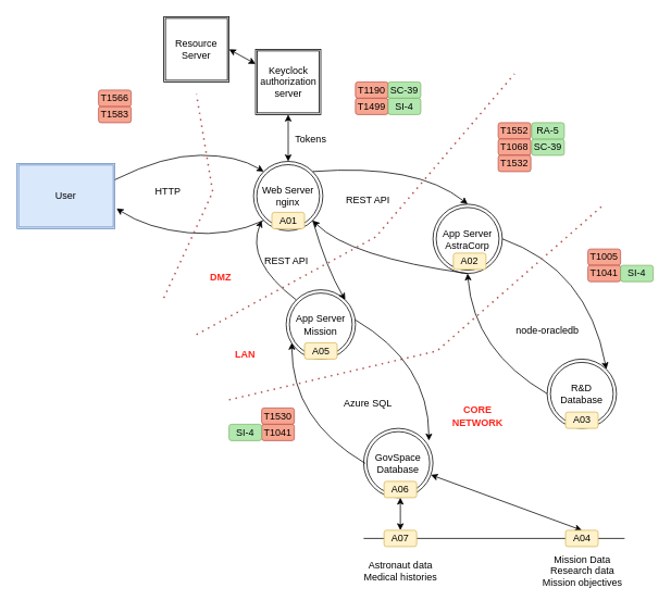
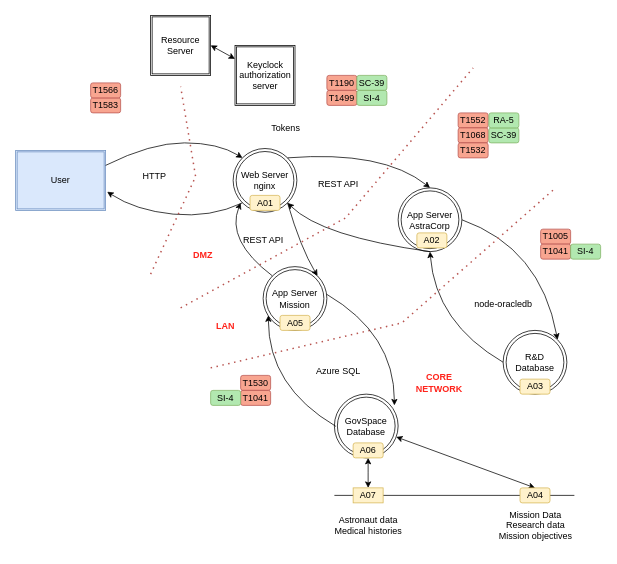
  <mxCell id="0" />
  <mxCell id="1" parent="0" />
  <mxCell id="2" value="&lt;div&gt;Web Server&lt;/div&gt;&lt;div&gt;nginx&lt;br&gt;&lt;/div&gt;" style="ellipse;shape=doubleEllipse;whiteSpace=wrap;html=1;aspect=fixed;" parent="1" vertex="1"><mxGeometry x="310" y="197.5" width="85" height="85" as="geometry" /></mxCell>
  <mxCell id="3" value="User" style="shape=ext;double=1;rounded=0;whiteSpace=wrap;html=1;fillColor=#dae8fc;strokeColor=#6c8ebf;" parent="1" vertex="1"><mxGeometry x="20" y="200" width="120" height="80" as="geometry" /></mxCell>
  <mxCell id="4" value="Keyclock authorization server" style="shape=ext;double=1;whiteSpace=wrap;html=1;aspect=fixed;" parent="1" vertex="1"><mxGeometry x="312.5" y="60" width="80" height="80" as="geometry" /></mxCell>
- <mxCell id="5" value="" style="endArrow=classic;startArrow=classic;html=1;rounded=0;entryX=0.5;entryY=1;entryDx=0;entryDy=0;exitX=0.5;exitY=0;exitDx=0;exitDy=0;" parent="1" source="2" target="4" edge="1"><mxGeometry width="50" height="50" relative="1" as="geometry"><mxPoint x="320" y="340" as="sourcePoint" /><mxPoint x="370" y="290" as="targetPoint" /></mxGeometry></mxCell>
  <mxCell id="6" value="Tokens" style="text;html=1;align=center;verticalAlign=middle;resizable=0;points=[];autosize=1;strokeColor=none;fillColor=none;" parent="1" vertex="1"><mxGeometry x="350" y="156" width="60" height="30" as="geometry" /></mxCell>
  <mxCell id="7" value="Resource Server" style="shape=ext;double=1;whiteSpace=wrap;html=1;aspect=fixed;" parent="1" vertex="1"><mxGeometry x="200" y="20" width="80" height="80" as="geometry" /></mxCell>
  <mxCell id="8" value="" style="endArrow=classic;startArrow=classic;html=1;rounded=0;entryX=1;entryY=0.5;entryDx=0;entryDy=0;" parent="1" source="4" target="7" edge="1"><mxGeometry width="50" height="50" relative="1" as="geometry"><mxPoint x="363" y="208" as="sourcePoint" /><mxPoint x="363" y="150" as="targetPoint" /></mxGeometry></mxCell>
  <mxCell id="9" value="" style="curved=1;endArrow=classic;html=1;rounded=0;entryX=0;entryY=0;entryDx=0;entryDy=0;exitX=1;exitY=0.25;exitDx=0;exitDy=0;" parent="1" source="3" target="2" edge="1"><mxGeometry width="50" height="50" relative="1" as="geometry"><mxPoint x="200" y="290" as="sourcePoint" /><mxPoint x="370" y="290" as="targetPoint" /><Array as="points"><mxPoint x="200" y="190" /><mxPoint x="290" y="190" /></Array></mxGeometry></mxCell>
  <mxCell id="10" value="" style="curved=1;endArrow=classic;html=1;rounded=0;entryX=1.017;entryY=0.69;entryDx=0;entryDy=0;exitX=0;exitY=1;exitDx=0;exitDy=0;entryPerimeter=0;" parent="1" source="2" target="3" edge="1"><mxGeometry width="50" height="50" relative="1" as="geometry"><mxPoint x="310" y="290" as="sourcePoint" /><mxPoint x="128" y="280" as="targetPoint" /><Array as="points"><mxPoint x="280" y="290" /><mxPoint x="180" y="280" /></Array></mxGeometry></mxCell>
  <mxCell id="11" value="HTTP" style="text;html=1;align=center;verticalAlign=middle;resizable=0;points=[];autosize=1;strokeColor=none;fillColor=none;" parent="1" vertex="1"><mxGeometry x="180" y="220" width="50" height="30" as="geometry" /></mxCell>
  <mxCell id="12" value="&lt;div&gt;App Server&lt;/div&gt;&lt;div&gt;AstraCorp&lt;/div&gt;" style="ellipse;shape=doubleEllipse;whiteSpace=wrap;html=1;aspect=fixed;" parent="1" vertex="1"><mxGeometry x="530" y="250" width="85" height="85" as="geometry" /></mxCell>
  <mxCell id="13" value="" style="curved=1;endArrow=classic;html=1;rounded=0;entryX=0.5;entryY=0;entryDx=0;entryDy=0;exitX=1;exitY=0;exitDx=0;exitDy=0;" parent="1" source="2" target="12" edge="1"><mxGeometry width="50" height="50" relative="1" as="geometry"><mxPoint x="390" y="225" as="sourcePoint" /><mxPoint x="572" y="215" as="targetPoint" /><Array as="points"><mxPoint x="510" y="200" /></Array></mxGeometry></mxCell>
  <mxCell id="14" value="" style="curved=1;endArrow=classic;html=1;rounded=0;entryX=1;entryY=1;entryDx=0;entryDy=0;exitX=0.5;exitY=1;exitDx=0;exitDy=0;" parent="1" source="12" target="2" edge="1"><mxGeometry width="50" height="50" relative="1" as="geometry"><mxPoint x="555" y="305" as="sourcePoint" /><mxPoint x="365" y="290" as="targetPoint" /><Array as="points"><mxPoint x="428" y="315" /></Array></mxGeometry></mxCell>
  <mxCell id="15" value="R&amp;amp;D Database" style="ellipse;shape=doubleEllipse;whiteSpace=wrap;html=1;aspect=fixed;" parent="1" vertex="1"><mxGeometry x="670" y="440" width="85" height="85" as="geometry" /></mxCell>
  <mxCell id="16" value="Mission Data&lt;br&gt;Research data&lt;br&gt;Mission objectives" style="text;html=1;align=center;verticalAlign=middle;resizable=0;points=[];autosize=1;strokeColor=none;fillColor=none;" parent="1" vertex="1"><mxGeometry x="652.5" y="670" width="120" height="60" as="geometry" /></mxCell>
  <mxCell id="17" value="Astronaut data&lt;br&gt;Medical histories" style="text;html=1;align=center;verticalAlign=middle;resizable=0;points=[];autosize=1;strokeColor=none;fillColor=none;" parent="1" vertex="1"><mxGeometry x="435" y="680" width="110" height="40" as="geometry" /></mxCell>
  <mxCell id="18" value="&lt;div&gt;GovSpace&lt;/div&gt;&lt;div&gt;Database&lt;br&gt;&lt;/div&gt;" style="ellipse;shape=doubleEllipse;whiteSpace=wrap;html=1;aspect=fixed;" parent="1" vertex="1"><mxGeometry x="445" y="525" width="85" height="85" as="geometry" /></mxCell>
  <mxCell id="19" value="" style="curved=1;endArrow=classic;html=1;rounded=0;entryX=0.5;entryY=1;entryDx=0;entryDy=0;exitX=0;exitY=0.5;exitDx=0;exitDy=0;" parent="1" source="15" target="12" edge="1"><mxGeometry width="50" height="50" relative="1" as="geometry"><mxPoint x="632.5" y="475" as="sourcePoint" /><mxPoint x="442.5" y="410" as="targetPoint" /><Array as="points"><mxPoint x="580" y="430" /></Array></mxGeometry></mxCell>
  <mxCell id="20" value="" style="curved=1;endArrow=classic;html=1;rounded=0;entryX=1;entryY=0;entryDx=0;entryDy=0;exitX=1;exitY=0.5;exitDx=0;exitDy=0;" parent="1" source="12" target="15" edge="1"><mxGeometry width="50" height="50" relative="1" as="geometry"><mxPoint x="650" y="310" as="sourcePoint" /><mxPoint x="710" y="468" as="targetPoint" /><Array as="points"><mxPoint x="720" y="330" /></Array></mxGeometry></mxCell>
  <mxCell id="21" value="&lt;div&gt;App Server&lt;/div&gt;&lt;div&gt;Mission&lt;br&gt;&lt;/div&gt;" style="ellipse;shape=doubleEllipse;whiteSpace=wrap;html=1;aspect=fixed;" parent="1" vertex="1"><mxGeometry x="350" y="355" width="85" height="85" as="geometry" /></mxCell>
  <mxCell id="22" value="" style="curved=1;endArrow=classic;html=1;rounded=0;entryX=1;entryY=0;entryDx=0;entryDy=0;exitX=1;exitY=1;exitDx=0;exitDy=0;" parent="1" source="2" target="21" edge="1"><mxGeometry width="50" height="50" relative="1" as="geometry"><mxPoint x="582.5" y="385" as="sourcePoint" /><mxPoint x="392.5" y="320" as="targetPoint" /><Array as="points"><mxPoint x="400" y="330" /></Array></mxGeometry></mxCell>
  <mxCell id="23" value="" style="curved=1;endArrow=classic;html=1;rounded=0;exitX=0;exitY=0;exitDx=0;exitDy=0;" parent="1" source="21" edge="1"><mxGeometry width="50" height="50" relative="1" as="geometry"><mxPoint x="329.5" y="382" as="sourcePoint" /><mxPoint x="320" y="270" as="targetPoint" /><Array as="points"><mxPoint x="300" y="320" /></Array></mxGeometry></mxCell>
  <mxCell id="24" value="REST API" style="text;html=1;align=center;verticalAlign=middle;resizable=0;points=[];autosize=1;strokeColor=none;fillColor=none;" parent="1" vertex="1"><mxGeometry x="410" y="230" width="80" height="30" as="geometry" /></mxCell>
  <mxCell id="25" value="REST API" style="text;html=1;align=center;verticalAlign=middle;resizable=0;points=[];autosize=1;strokeColor=none;fillColor=none;" parent="1" vertex="1"><mxGeometry x="310" y="305" width="80" height="30" as="geometry" /></mxCell>
  <mxCell id="26" value="" style="endArrow=none;dashed=1;html=1;dashPattern=1 3;strokeWidth=2;rounded=0;fillColor=#f8cecc;strokeColor=#b85450;" parent="1" edge="1"><mxGeometry width="50" height="50" relative="1" as="geometry"><mxPoint x="200" y="365" as="sourcePoint" /><mxPoint x="240" y="115" as="targetPoint" /><Array as="points"><mxPoint x="260" y="235" /></Array></mxGeometry></mxCell>
  <mxCell id="27" value="" style="endArrow=none;dashed=1;html=1;dashPattern=1 3;strokeWidth=2;rounded=0;fillColor=#f8cecc;strokeColor=#b85450;" parent="1" edge="1"><mxGeometry width="50" height="50" relative="1" as="geometry"><mxPoint x="240" y="410" as="sourcePoint" /><mxPoint x="630" y="90" as="targetPoint" /><Array as="points"><mxPoint x="460" y="290" /></Array></mxGeometry></mxCell>
  <mxCell id="28" value="" style="endArrow=none;dashed=1;html=1;dashPattern=1 3;strokeWidth=2;rounded=0;fillColor=#f8cecc;strokeColor=#b85450;" parent="1" edge="1"><mxGeometry width="50" height="50" relative="1" as="geometry"><mxPoint x="280" y="490" as="sourcePoint" /><mxPoint x="740" y="250" as="targetPoint" /><Array as="points"><mxPoint x="535" y="430" /></Array></mxGeometry></mxCell>
  <mxCell id="29" value="" style="curved=1;endArrow=classic;html=1;rounded=0;entryX=0.082;entryY=0.765;entryDx=0;entryDy=0;exitX=0;exitY=0.5;exitDx=0;exitDy=0;entryPerimeter=0;" edge="1" parent="1" target="21"><mxGeometry width="50" height="50" relative="1" as="geometry"><mxPoint x="447" y="568" as="sourcePoint" /><mxPoint x="350" y="420" as="targetPoint" /><Array as="points"><mxPoint x="357" y="515" /></Array></mxGeometry></mxCell>
  <mxCell id="30" value="" style="curved=1;endArrow=classic;html=1;rounded=0;entryX=0.082;entryY=0.765;entryDx=0;entryDy=0;exitX=0;exitY=0.5;exitDx=0;exitDy=0;entryPerimeter=0;" edge="1" parent="1"><mxGeometry width="50" height="50" relative="1" as="geometry"><mxPoint x="435" y="392" as="sourcePoint" /><mxPoint x="525" y="540" as="targetPoint" /><Array as="points"><mxPoint x="525" y="445" /></Array></mxGeometry></mxCell>
  <mxCell id="31" value="" style="endArrow=none;html=1;rounded=0;" edge="1" parent="1" source="45"><mxGeometry width="50" height="50" relative="1" as="geometry"><mxPoint x="765" y="660" as="sourcePoint" /><mxPoint x="445" y="660" as="targetPoint" /></mxGeometry></mxCell>
  <mxCell id="32" value="" style="endArrow=classic;startArrow=classic;html=1;rounded=0;exitX=0.5;exitY=0;exitDx=0;exitDy=0;" edge="1" parent="1" source="45" target="18"><mxGeometry width="50" height="50" relative="1" as="geometry"><mxPoint x="712" y="640" as="sourcePoint" /><mxPoint x="712" y="550" as="targetPoint" /></mxGeometry></mxCell>
  <mxCell id="33" value="" style="endArrow=classic;startArrow=classic;html=1;rounded=0;exitX=0.5;exitY=0;exitDx=0;exitDy=0;" edge="1" parent="1" source="46"><mxGeometry width="50" height="50" relative="1" as="geometry"><mxPoint x="490" y="640" as="sourcePoint" /><mxPoint x="490" y="610" as="targetPoint" /><Array as="points"><mxPoint x="490" y="630" /></Array></mxGeometry></mxCell>
  <mxCell id="34" value="&lt;font color=&quot;#ff241c&quot;&gt;&lt;b&gt;DMZ&lt;/b&gt;&lt;/font&gt;" style="text;html=1;strokeColor=none;fillColor=none;align=center;verticalAlign=middle;whiteSpace=wrap;rounded=0;" vertex="1" parent="1"><mxGeometry x="240" y="325" width="60" height="30" as="geometry" /></mxCell>
  <mxCell id="35" value="&lt;font color=&quot;#ff241c&quot;&gt;&lt;b&gt;LAN&lt;/b&gt;&lt;/font&gt;" style="text;html=1;strokeColor=none;fillColor=none;align=center;verticalAlign=middle;whiteSpace=wrap;rounded=0;" vertex="1" parent="1"><mxGeometry x="270" y="420" width="60" height="30" as="geometry" /></mxCell>
  <mxCell id="36" value="&lt;font color=&quot;#ff241c&quot;&gt;&lt;b&gt;CORE NETWORK&lt;br&gt;&lt;/b&gt;&lt;/font&gt;" style="text;html=1;strokeColor=none;fillColor=none;align=center;verticalAlign=middle;whiteSpace=wrap;rounded=0;" vertex="1" parent="1"><mxGeometry x="555" y="495" width="60" height="30" as="geometry" /></mxCell>
  <mxCell id="37" value="node-oracledb" style="text;html=1;align=center;verticalAlign=middle;resizable=0;points=[];autosize=1;strokeColor=none;fillColor=none;" vertex="1" parent="1"><mxGeometry x="620" y="390" width="100" height="30" as="geometry" /></mxCell>
  <mxCell id="38" value="Azure SQL" style="text;html=1;align=center;verticalAlign=middle;resizable=0;points=[];autosize=1;strokeColor=none;fillColor=none;" vertex="1" parent="1"><mxGeometry x="410" y="480" width="80" height="30" as="geometry" /></mxCell>
  <mxCell id="39" value="A01" style="rounded=1;whiteSpace=wrap;html=1;fillColor=#fff2cc;strokeColor=#d6b656;glass=0;fillOpacity=100;" vertex="1" parent="1"><mxGeometry x="332.5" y="260" width="40" height="20" as="geometry" /></mxCell>
  <mxCell id="40" value="A02" style="rounded=1;whiteSpace=wrap;html=1;fillColor=#fff2cc;strokeColor=#d6b656;glass=0;fillOpacity=100;" vertex="1" parent="1"><mxGeometry x="555" y="310" width="40" height="20" as="geometry" /></mxCell>
  <mxCell id="41" value="A05" style="rounded=1;whiteSpace=wrap;html=1;fillColor=#fff2cc;strokeColor=#d6b656;glass=0;fillOpacity=100;" vertex="1" parent="1"><mxGeometry x="372.5" y="420" width="40" height="20" as="geometry" /></mxCell>
  <mxCell id="42" value="A03" style="rounded=1;whiteSpace=wrap;html=1;fillColor=#fff2cc;strokeColor=#d6b656;glass=0;fillOpacity=100;" vertex="1" parent="1"><mxGeometry x="692.5" y="505" width="40" height="20" as="geometry" /></mxCell>
  <mxCell id="43" value="A06" style="rounded=1;whiteSpace=wrap;html=1;fillColor=#fff2cc;strokeColor=#d6b656;glass=0;fillOpacity=100;" vertex="1" parent="1"><mxGeometry x="470" y="590" width="40" height="20" as="geometry" /></mxCell>
  <mxCell id="44" value="" style="endArrow=none;html=1;rounded=0;" edge="1" parent="1" target="45"><mxGeometry width="50" height="50" relative="1" as="geometry"><mxPoint x="765" y="660" as="sourcePoint" /><mxPoint x="445" y="660" as="targetPoint" /></mxGeometry></mxCell>
  <mxCell id="45" value="A04" style="rounded=1;whiteSpace=wrap;html=1;fillColor=#fff2cc;strokeColor=#d6b656;glass=0;fillOpacity=100;" vertex="1" parent="1"><mxGeometry x="692.5" y="650" width="40" height="20" as="geometry" /></mxCell>
- <mxCell id="46" value="A07" style="rounded=1;whiteSpace=wrap;html=1;fillColor=#fff2cc;strokeColor=#d6b656;glass=0;fillOpacity=100;" vertex="1" parent="1"><mxGeometry x="470" y="650" width="40" height="20" as="geometry" /></mxCell>
+ <mxCell id="46" value="A07" style="whiteSpace=wrap;html=1;fillColor=#fff2cc;strokeColor=#d6b656;glass=0;fillOpacity=100;rounded=0;" vertex="1" parent="1"><mxGeometry x="470" y="650" width="40" height="20" as="geometry" /></mxCell>
  <mxCell id="47" value="T1583" style="rounded=1;whiteSpace=wrap;html=1;fillColor=#F8A590;strokeColor=#b85450;glass=0;fillOpacity=100;" vertex="1" parent="1"><mxGeometry x="120" y="130" width="40" height="20" as="geometry" /></mxCell>
  <mxCell id="48" value="T1190" style="rounded=1;whiteSpace=wrap;html=1;fillColor=#F8A590;strokeColor=#b85450;glass=0;fillOpacity=100;" vertex="1" parent="1"><mxGeometry x="435" y="100" width="40" height="20" as="geometry" /></mxCell>
  <mxCell id="49" value="T1552" style="rounded=1;whiteSpace=wrap;html=1;fillColor=#F8A590;strokeColor=#b85450;glass=0;fillOpacity=100;" vertex="1" parent="1"><mxGeometry x="610" y="150" width="40" height="20" as="geometry" /></mxCell>
  <mxCell id="50" value="T1068" style="rounded=1;whiteSpace=wrap;html=1;fillColor=#F8A590;strokeColor=#b85450;glass=0;fillOpacity=100;" vertex="1" parent="1"><mxGeometry x="610" y="170" width="40" height="20" as="geometry" /></mxCell>
  <mxCell id="51" value="T1566" style="rounded=1;whiteSpace=wrap;html=1;fillColor=#F8A590;strokeColor=#b85450;glass=0;fillOpacity=100;" vertex="1" parent="1"><mxGeometry x="120" y="110" width="40" height="20" as="geometry" /></mxCell>
  <mxCell id="52" value="T1532" style="rounded=1;whiteSpace=wrap;html=1;fillColor=#F8A590;strokeColor=#b85450;glass=0;fillOpacity=100;" vertex="1" parent="1"><mxGeometry x="610" y="190" width="40" height="20" as="geometry" /></mxCell>
  <mxCell id="53" value="T1005" style="rounded=1;whiteSpace=wrap;html=1;fillColor=#F8A590;strokeColor=#b85450;glass=0;fillOpacity=100;" vertex="1" parent="1"><mxGeometry x="720" y="305" width="40" height="20" as="geometry" /></mxCell>
  <mxCell id="54" value="T1530" style="rounded=1;whiteSpace=wrap;html=1;fillColor=#F8A590;strokeColor=#b85450;glass=0;fillOpacity=100;" vertex="1" parent="1"><mxGeometry x="320" y="500" width="40" height="20" as="geometry" /></mxCell>
  <mxCell id="55" value="T1041" style="rounded=1;whiteSpace=wrap;html=1;fillColor=#F8A590;strokeColor=#b85450;glass=0;fillOpacity=100;" vertex="1" parent="1"><mxGeometry x="720" y="325" width="40" height="20" as="geometry" /></mxCell>
  <mxCell id="56" value="T1041" style="rounded=1;whiteSpace=wrap;html=1;fillColor=#F8A590;strokeColor=#b85450;glass=0;fillOpacity=100;" vertex="1" parent="1"><mxGeometry x="320" y="520" width="40" height="20" as="geometry" /></mxCell>
  <mxCell id="57" value="T1499" style="rounded=1;whiteSpace=wrap;html=1;fillColor=#F8A590;strokeColor=#b85450;glass=0;fillOpacity=100;" vertex="1" parent="1"><mxGeometry x="435" y="120" width="40" height="20" as="geometry" /></mxCell>
  <mxCell id="58" value="SC-39" style="rounded=1;whiteSpace=wrap;html=1;fillColor=#B2E8B0;strokeColor=#82b366;glass=0;fillOpacity=100;" vertex="1" parent="1"><mxGeometry x="651" y="170" width="40" height="20" as="geometry" /></mxCell>
  <mxCell id="59" value="SC-39" style="rounded=1;whiteSpace=wrap;html=1;fillColor=#B2E8B0;strokeColor=#82b366;glass=0;fillOpacity=100;" vertex="1" parent="1"><mxGeometry x="475" y="100" width="40" height="20" as="geometry" /></mxCell>
  <mxCell id="60" value="SI-4" style="rounded=1;whiteSpace=wrap;html=1;fillColor=#B2E8B0;strokeColor=#82b366;glass=0;fillOpacity=100;" vertex="1" parent="1"><mxGeometry x="475" y="120" width="40" height="20" as="geometry" /></mxCell>
  <mxCell id="61" value="RA-5" style="rounded=1;whiteSpace=wrap;html=1;fillColor=#B2E8B0;strokeColor=#82b366;glass=0;fillOpacity=100;" vertex="1" parent="1"><mxGeometry x="651" y="150" width="40" height="20" as="geometry" /></mxCell>
  <mxCell id="62" value="SI-4" style="rounded=1;whiteSpace=wrap;html=1;fillColor=#B2E8B0;strokeColor=#82b366;glass=0;fillOpacity=100;" vertex="1" parent="1"><mxGeometry x="280" y="520" width="40" height="20" as="geometry" /></mxCell>
  <mxCell id="63" value="SI-4" style="rounded=1;whiteSpace=wrap;html=1;fillColor=#B2E8B0;strokeColor=#82b366;glass=0;fillOpacity=100;" vertex="1" parent="1"><mxGeometry x="760" y="325" width="40" height="20" as="geometry" /></mxCell>
